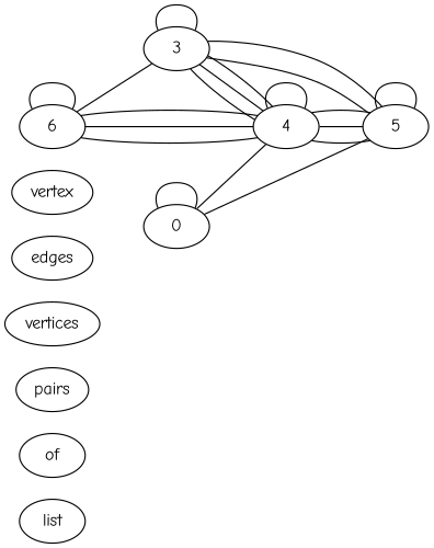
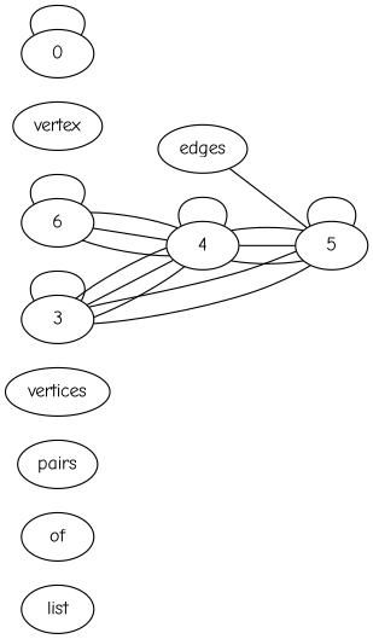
  graph {
    fontname="Comic Neue"
    rankdir=LR
    node [fontname="Comic Neue"]
    edge [fontname="Comic Neue"]
    list
    of
    pairs
    vertices
    edges
    vertex
    n7 [label=0]
    4
    5
    n10 [label=6]
    3
    n7 -- n7
-   n7 -- 4
-   n7 -- 5
+   edges -- 5
    4 -- 4
    4 -- 5
    4 -- 5
    4 -- 5
    5 -- 5
    n10 -- 4
    n10 -- 4
    n10 -- 4
    n10 -- n10
-   n10 -- 3
    3 -- 4
    3 -- 4
    3 -- 4
    3 -- 5
    3 -- 5
    3 -- 3
  }
